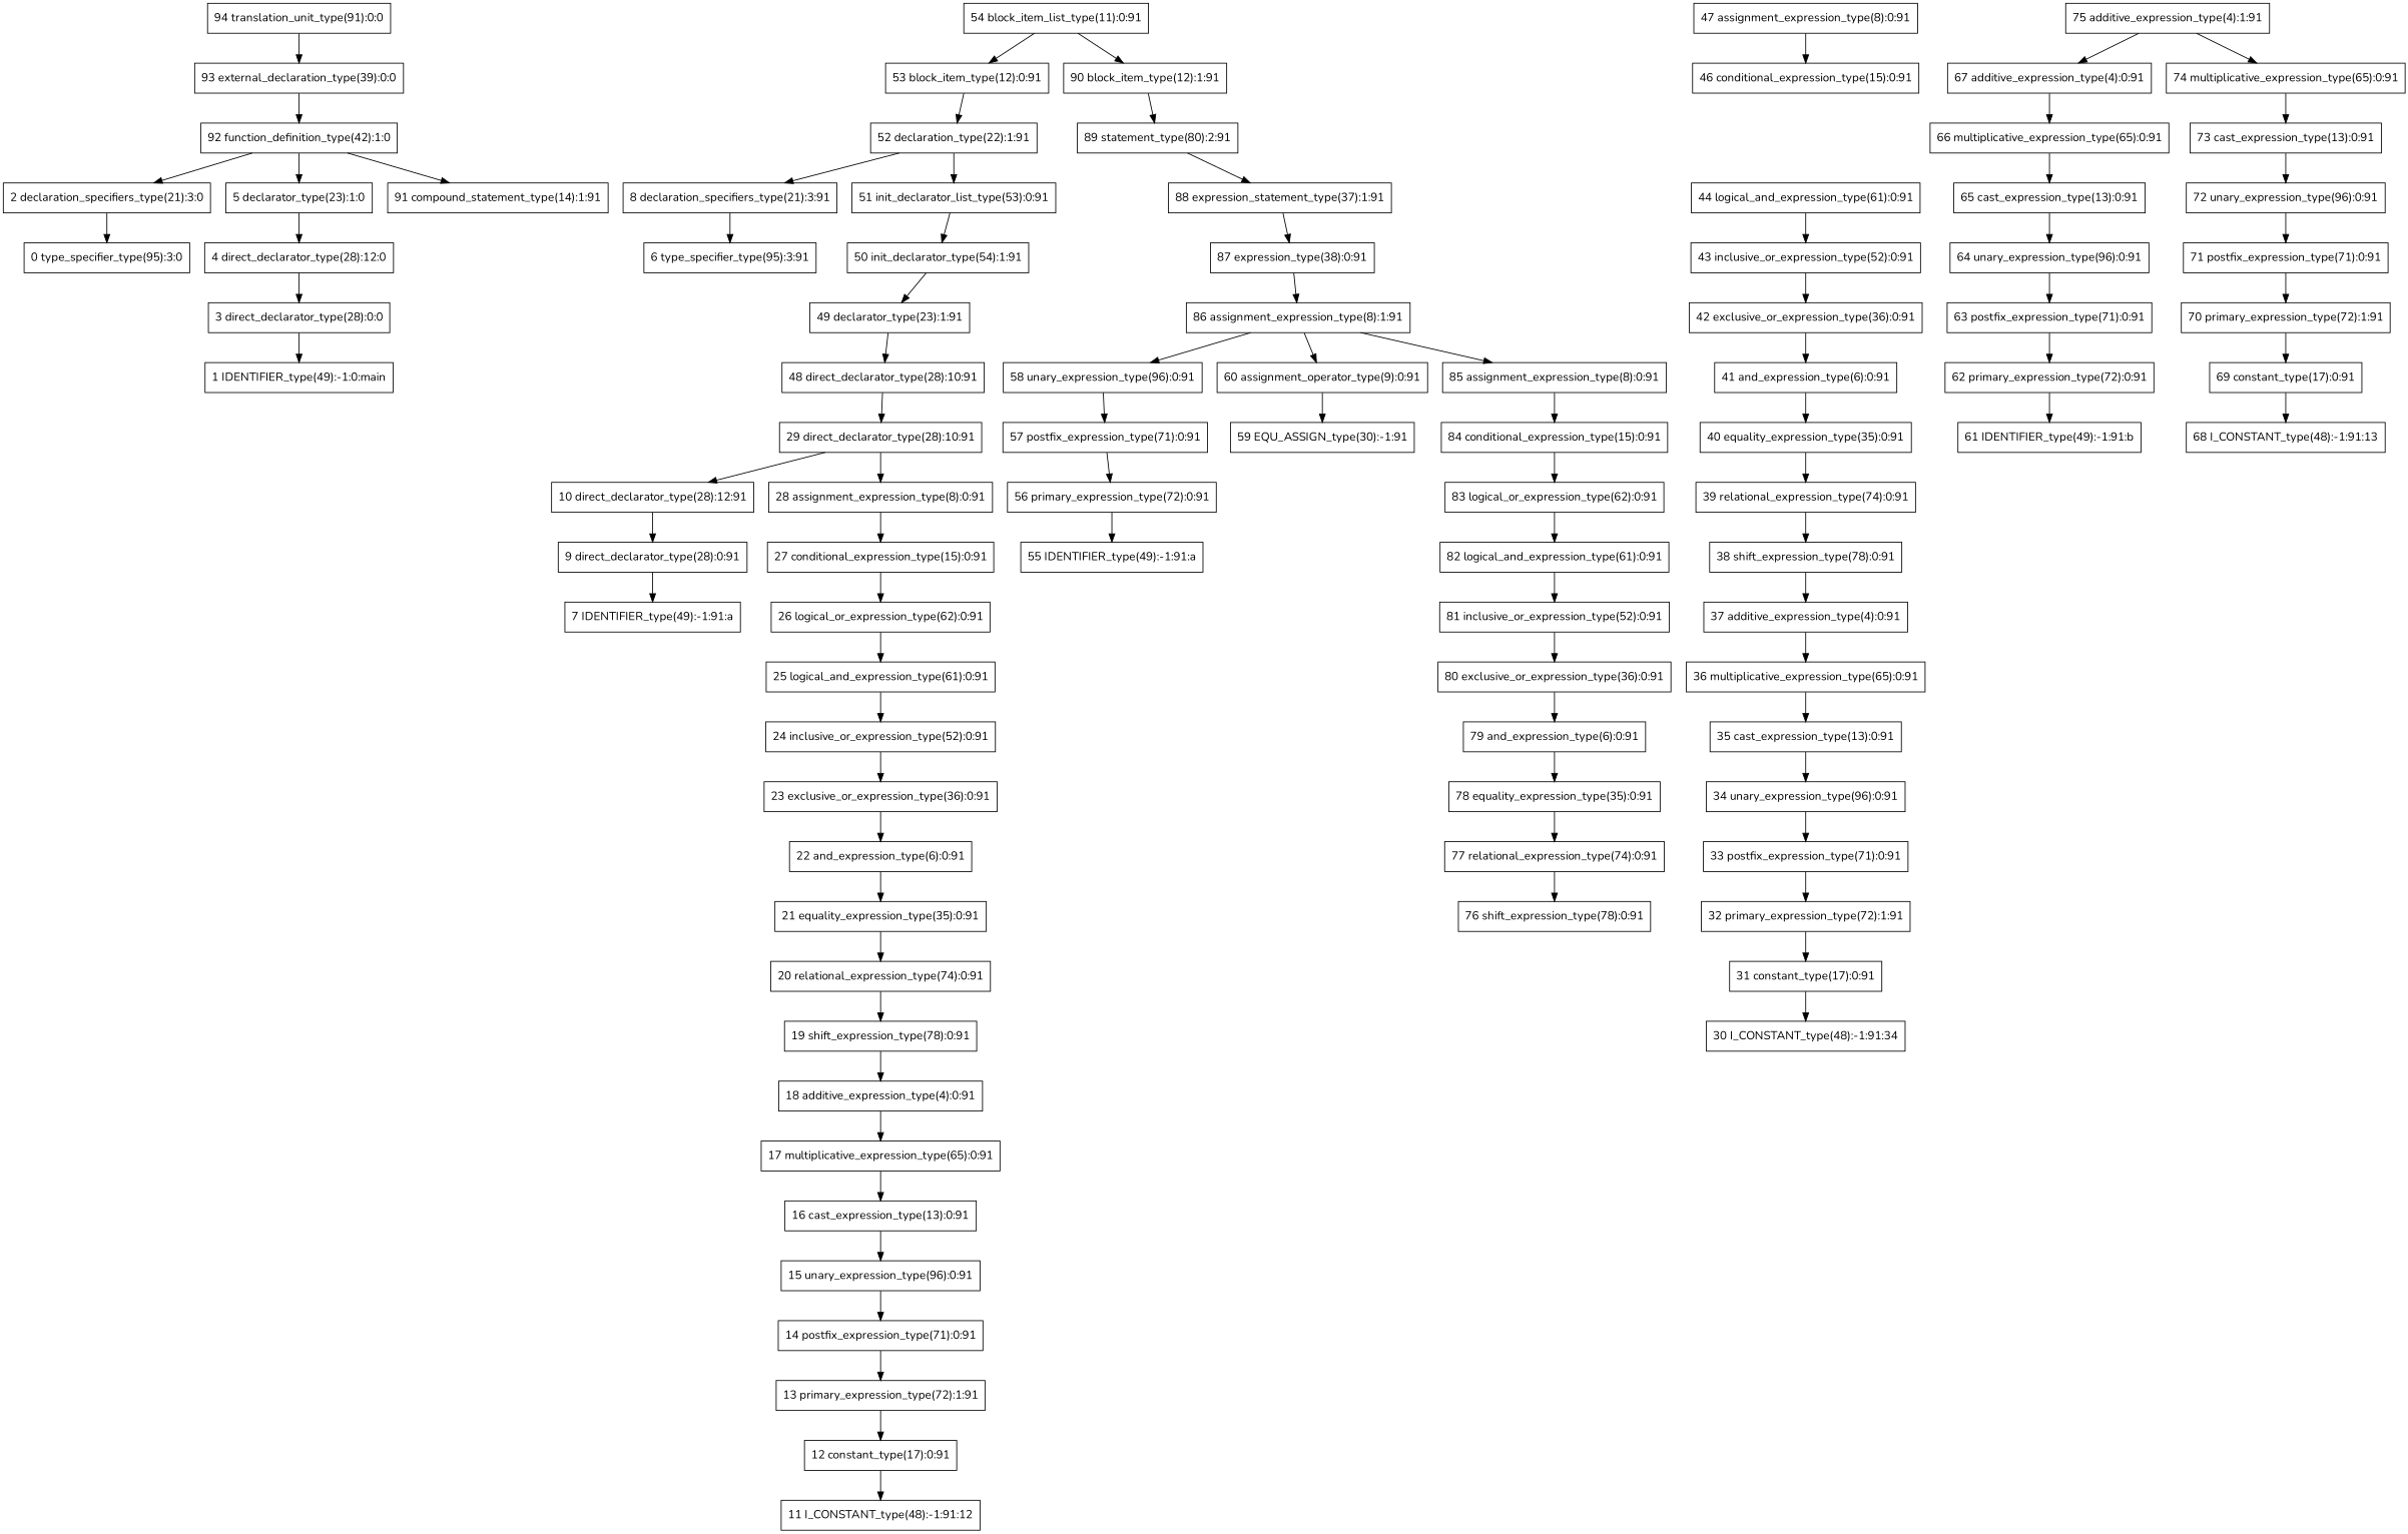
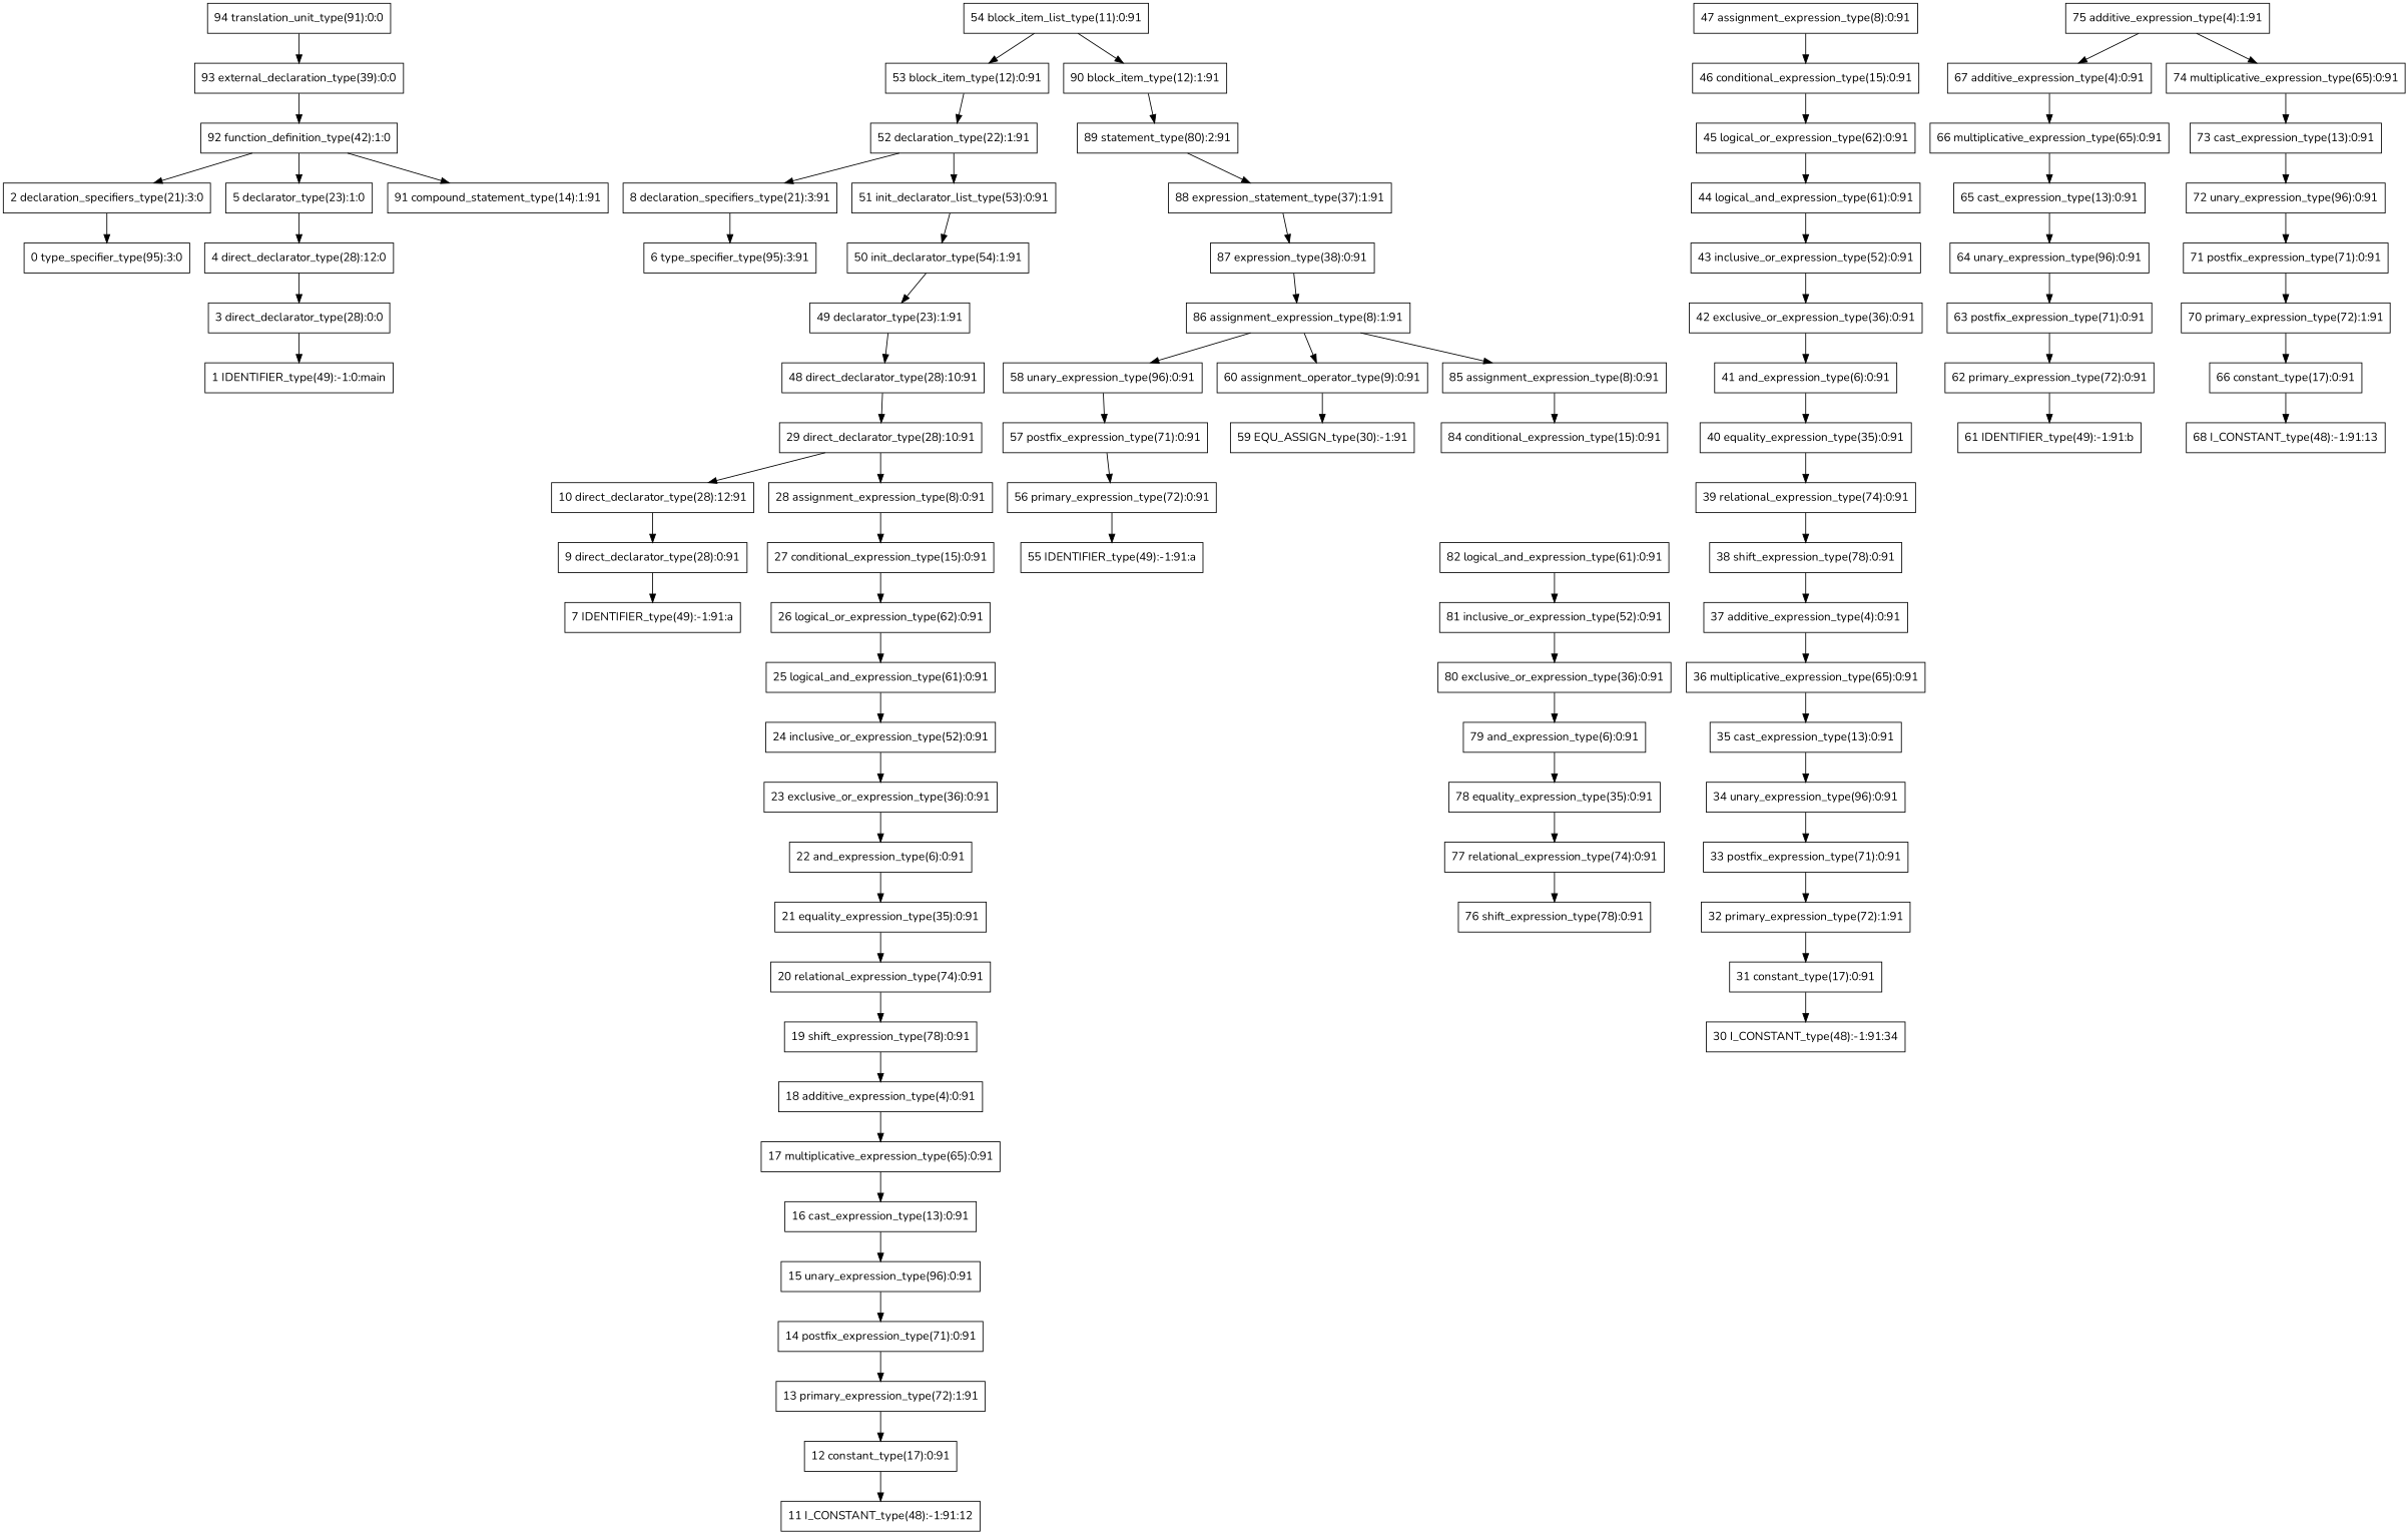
  digraph {
    fontname=Nunito
    node [fontname=Nunito shape=box]
    edge [fontname=Nunito]
    n1 [label="94 translation_unit_type(91):0:0"]
    n2 [label="93 external_declaration_type(39):0:0"]
    n3 [label="92 function_definition_type(42):1:0"]
    n4 [label="2 declaration_specifiers_type(21):3:0"]
    n5 [label="5 declarator_type(23):1:0"]
    n6 [label="91 compound_statement_type(14):1:91"]
    n7 [label="0 type_specifier_type(95):3:0"]
    n8 [label="4 direct_declarator_type(28):12:0"]
    n9 [label="3 direct_declarator_type(28):0:0"]
    n10 [label="1 IDENTIFIER_type(49):-1:0:main"]
    n11 [label="54 block_item_list_type(11):0:91"]
    n12 [label="53 block_item_type(12):0:91"]
    n13 [label="90 block_item_type(12):1:91"]
    n14 [label="52 declaration_type(22):1:91"]
    n15 [label="89 statement_type(80):2:91"]
    n16 [label="8 declaration_specifiers_type(21):3:91"]
    n17 [label="51 init_declarator_list_type(53):0:91"]
    n18 [label="6 type_specifier_type(95):3:91"]
    n19 [label="50 init_declarator_type(54):1:91"]
    n20 [label="49 declarator_type(23):1:91"]
    n21 [label="48 direct_declarator_type(28):10:91"]
    n22 [label="29 direct_declarator_type(28):10:91"]
    n23 [label="10 direct_declarator_type(28):12:91"]
    n24 [label="28 assignment_expression_type(8):0:91"]
    n25 [label="47 assignment_expression_type(8):0:91"]
    n26 [label="46 conditional_expression_type(15):0:91"]
    n27 [label="9 direct_declarator_type(28):0:91"]
    n28 [label="27 conditional_expression_type(15):0:91"]
    n29 [label="7 IDENTIFIER_type(49):-1:91:a"]
    n30 [label="26 logical_or_expression_type(62):0:91"]
    n31 [label="25 logical_and_expression_type(61):0:91"]
    n32 [label="24 inclusive_or_expression_type(52):0:91"]
    n33 [label="23 exclusive_or_expression_type(36):0:91"]
    n34 [label="22 and_expression_type(6):0:91"]
    n35 [label="21 equality_expression_type(35):0:91"]
    n36 [label="20 relational_expression_type(74):0:91"]
    n37 [label="19 shift_expression_type(78):0:91"]
    n38 [label="18 additive_expression_type(4):0:91"]
    n39 [label="17 multiplicative_expression_type(65):0:91"]
    n40 [label="16 cast_expression_type(13):0:91"]
    n41 [label="15 unary_expression_type(96):0:91"]
    n42 [label="14 postfix_expression_type(71):0:91"]
    n43 [label="13 primary_expression_type(72):1:91"]
    n44 [label="12 constant_type(17):0:91"]
    n45 [label="11 I_CONSTANT_type(48):-1:91:12"]
+   n46 [label="45 logical_or_expression_type(62):0:91"]
    n47 [label="44 logical_and_expression_type(61):0:91"]
    n48 [label="43 inclusive_or_expression_type(52):0:91"]
    n49 [label="42 exclusive_or_expression_type(36):0:91"]
    n50 [label="41 and_expression_type(6):0:91"]
    n51 [label="40 equality_expression_type(35):0:91"]
    n52 [label="39 relational_expression_type(74):0:91"]
    n53 [label="38 shift_expression_type(78):0:91"]
    n54 [label="37 additive_expression_type(4):0:91"]
    n55 [label="36 multiplicative_expression_type(65):0:91"]
    n56 [label="35 cast_expression_type(13):0:91"]
    n57 [label="34 unary_expression_type(96):0:91"]
    n58 [label="33 postfix_expression_type(71):0:91"]
    n59 [label="32 primary_expression_type(72):1:91"]
    n60 [label="31 constant_type(17):0:91"]
    n61 [label="30 I_CONSTANT_type(48):-1:91:34"]
    n62 [label="88 expression_statement_type(37):1:91"]
    n63 [label="87 expression_type(38):0:91"]
    n64 [label="86 assignment_expression_type(8):1:91"]
    n65 [label="58 unary_expression_type(96):0:91"]
    n66 [label="60 assignment_operator_type(9):0:91"]
    n67 [label="85 assignment_expression_type(8):0:91"]
    n68 [label="57 postfix_expression_type(71):0:91"]
    n69 [label="59 EQU_ASSIGN_type(30):-1:91"]
    n70 [label="84 conditional_expression_type(15):0:91"]
    n71 [label="56 primary_expression_type(72):0:91"]
    n72 [label="55 IDENTIFIER_type(49):-1:91:a"]
-   n73 [label="83 logical_or_expression_type(62):0:91"]
    n74 [label="82 logical_and_expression_type(61):0:91"]
    n75 [label="81 inclusive_or_expression_type(52):0:91"]
    n76 [label="80 exclusive_or_expression_type(36):0:91"]
    n77 [label="79 and_expression_type(6):0:91"]
    n78 [label="78 equality_expression_type(35):0:91"]
    n79 [label="77 relational_expression_type(74):0:91"]
    n80 [label="76 shift_expression_type(78):0:91"]
    n81 [label="75 additive_expression_type(4):1:91"]
    n82 [label="67 additive_expression_type(4):0:91"]
    n83 [label="74 multiplicative_expression_type(65):0:91"]
    n84 [label="66 multiplicative_expression_type(65):0:91"]
    n85 [label="73 cast_expression_type(13):0:91"]
    n86 [label="65 cast_expression_type(13):0:91"]
    n87 [label="64 unary_expression_type(96):0:91"]
    n88 [label="63 postfix_expression_type(71):0:91"]
    n89 [label="62 primary_expression_type(72):0:91"]
    n90 [label="61 IDENTIFIER_type(49):-1:91:b"]
    n91 [label="72 unary_expression_type(96):0:91"]
    n92 [label="71 postfix_expression_type(71):0:91"]
    n93 [label="70 primary_expression_type(72):1:91"]
-   n94 [label="69 constant_type(17):0:91"]
+   n94 [label="66 constant_type(17):0:91"]
    n95 [label="68 I_CONSTANT_type(48):-1:91:13"]
    n1 -> n2
    n2 -> n3
    n3 -> n4
    n3 -> n5
    n3 -> n6
    n4 -> n7
    n5 -> n8
    n8 -> n9
    n9 -> n10
    n11 -> n12
    n11 -> n13
    n12 -> n14
    n13 -> n15
    n14 -> n16
    n14 -> n17
    n15 -> n62
    n16 -> n18
    n17 -> n19
    n19 -> n20
    n20 -> n21
    n21 -> n22
    n22 -> n23
    n22 -> n24
    n23 -> n27
    n24 -> n28
    n25 -> n26
+   n26 -> n46
    n27 -> n29
    n28 -> n30
    n30 -> n31
    n31 -> n32
    n32 -> n33
    n33 -> n34
    n34 -> n35
    n35 -> n36
    n36 -> n37
    n37 -> n38
    n38 -> n39
    n39 -> n40
    n40 -> n41
    n41 -> n42
    n42 -> n43
    n43 -> n44
    n44 -> n45
+   n46 -> n47
    n47 -> n48
    n48 -> n49
    n49 -> n50
    n50 -> n51
    n51 -> n52
    n52 -> n53
    n53 -> n54
    n54 -> n55
    n55 -> n56
    n56 -> n57
    n57 -> n58
    n58 -> n59
    n59 -> n60
    n60 -> n61
    n62 -> n63
    n63 -> n64
    n64 -> n65
    n64 -> n66
    n64 -> n67
    n65 -> n68
    n66 -> n69
    n67 -> n70
    n68 -> n71
-   n70 -> n73
    n71 -> n72
-   n73 -> n74
    n74 -> n75
    n75 -> n76
    n76 -> n77
    n77 -> n78
    n78 -> n79
    n79 -> n80
    n81 -> n82
    n81 -> n83
    n82 -> n84
    n83 -> n85
    n84 -> n86
    n85 -> n91
    n86 -> n87
    n87 -> n88
    n88 -> n89
    n89 -> n90
    n91 -> n92
    n92 -> n93
    n93 -> n94
    n94 -> n95
  }
